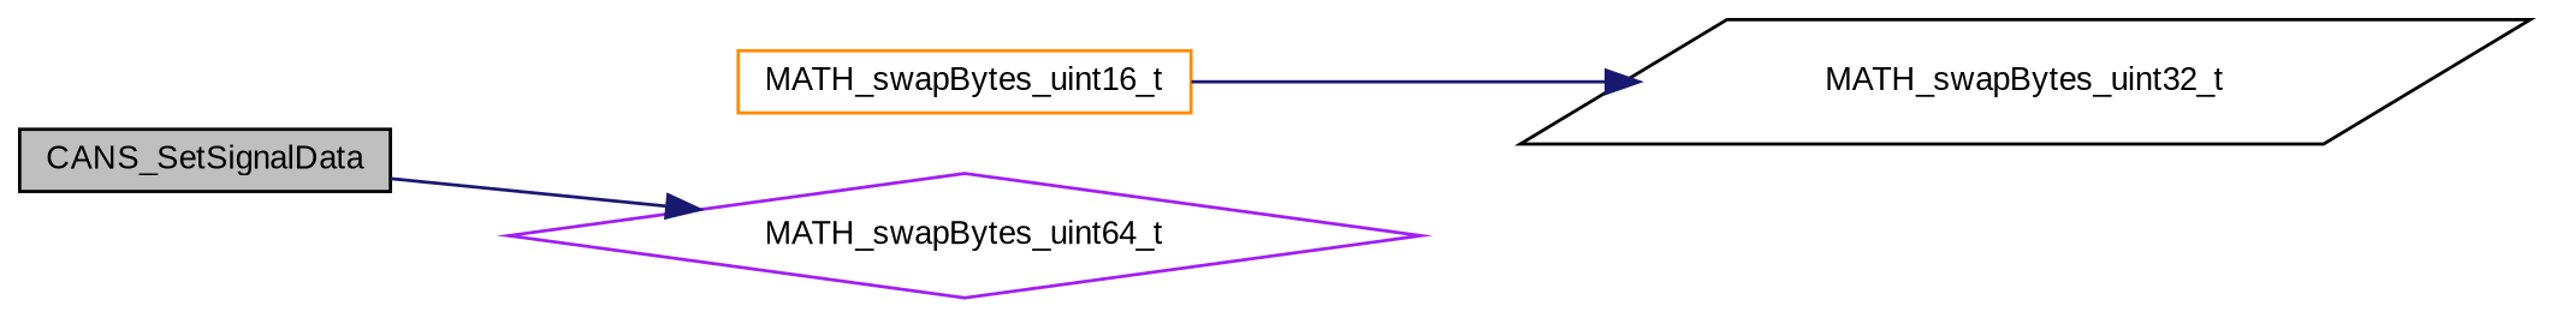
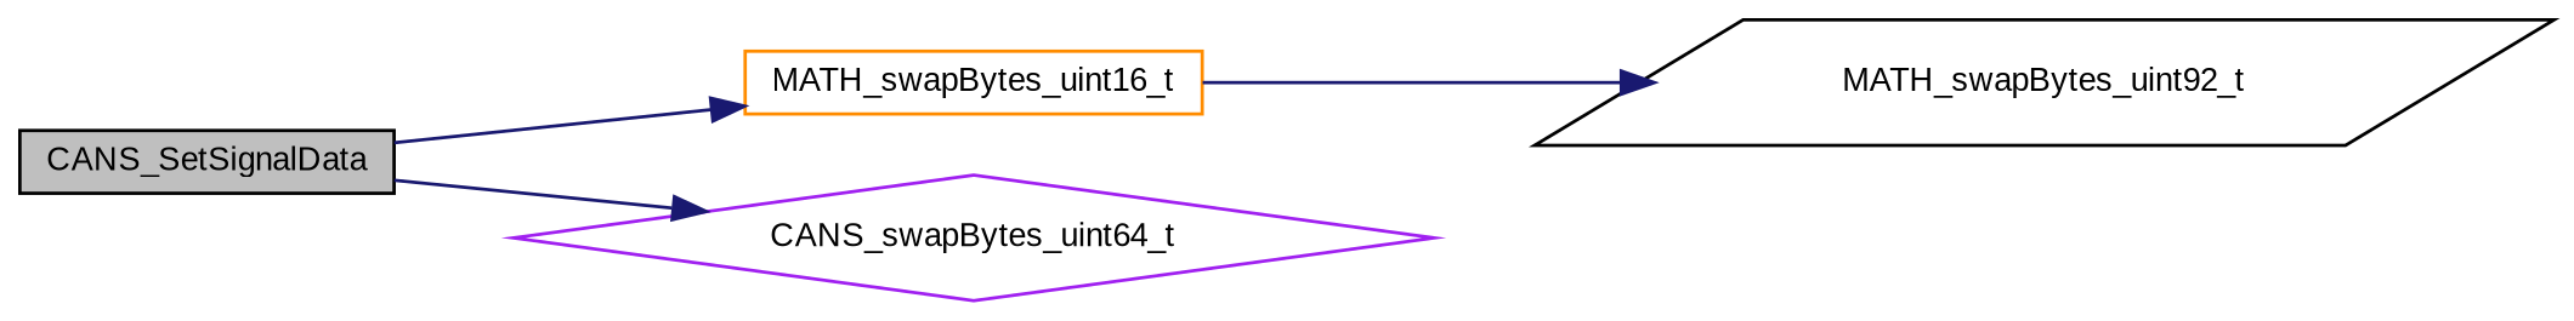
  digraph {
    fontname="Liberation Sans"
    rankdir=LR
    node [color=black fillcolor=white fontname="Liberation Sans" fontsize=10 shape=box style=filled]
    edge [color=midnightblue fontname="Liberation Sans" fontsize=10 labelfontname=Helvetica labelfontsize=10 style=solid]
    n1 [fillcolor=grey75 fontcolor=black height=0.2 label=CANS_SetSignalData width=0.4]
    n2 [color=darkorange height=0.2 label=MATH_swapBytes_uint16_t width=0.4]
-   n3 [color=purple height=0.2 label=MATH_swapBytes_uint64_t shape=diamond width=0.4]
-   n4 [height=0.2 label=MATH_swapBytes_uint32_t shape=parallelogram width=0.4]
+   n3 [color=purple height=0.2 label=CANS_swapBytes_uint64_t shape=diamond width=0.4]
+   n4 [height=0.2 label=MATH_swapBytes_uint92_t shape=parallelogram width=0.4]
+   n1 -> n2
    n1 -> n3
    n2 -> n4
  }
